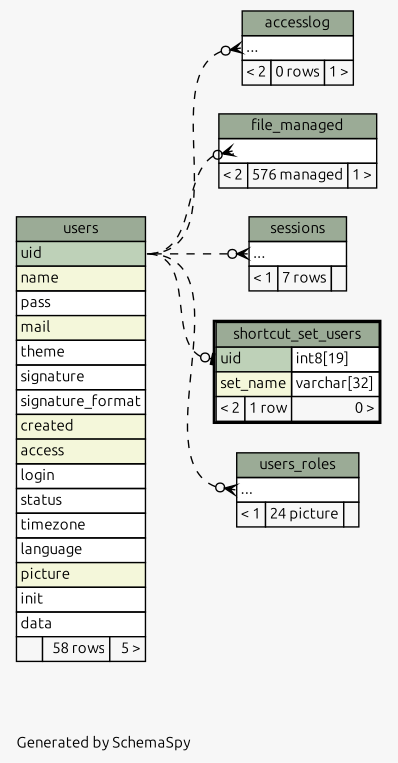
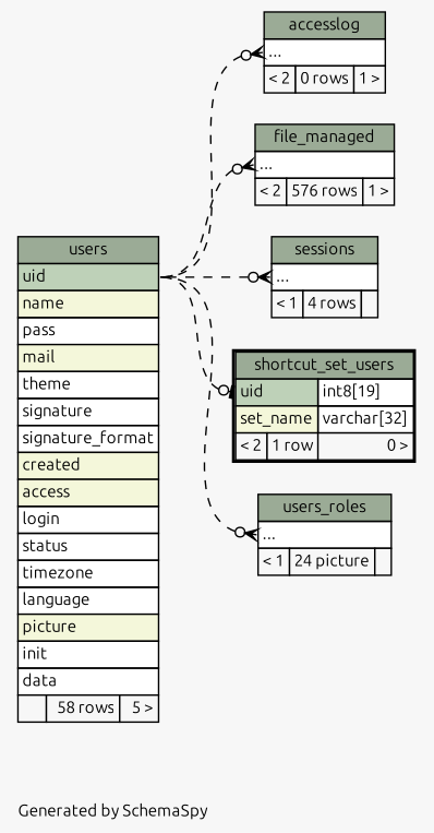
  digraph {
    bgcolor="#f7f7f7"
    fontname=Ubuntu
    fontsize=11
    label="\nGenerated by SchemaSpy"
    labeljust=l
    nodesep=0.18
    rankdir=RL
    ranksep=0.46
    node [fontname=Ubuntu fontsize=11 shape=plaintext]
    edge [arrowhead=none arrowsize=0.8 arrowtail=crowodot dir=back fontname=Ubuntu headport="uid:e" style=dashed tailport="elipses:w"]
    n1 [label=<     <TABLE BORDER="0" CELLBORDER="1" CELLSPACING="0" BGCOLOR="#ffffff">       <TR><TD COLSPAN="3" BGCOLOR="#9bab96" ALIGN="CENTER">accesslog</TD></TR>       <TR><TD PORT="elipses" COLSPAN="3" ALIGN="LEFT">...</TD></TR>       <TR><TD ALIGN="LEFT" BGCOLOR="#f7f7f7">&lt; 2</TD><TD ALIGN="RIGHT" BGCOLOR="#f7f7f7">0 rows</TD><TD ALIGN="RIGHT" BGCOLOR="#f7f7f7">1 &gt;</TD></TR>     </TABLE>>]
    n2 [label=<     <TABLE BORDER="0" CELLBORDER="1" CELLSPACING="0" BGCOLOR="#ffffff">       <TR><TD COLSPAN="3" BGCOLOR="#9bab96" ALIGN="CENTER">users</TD></TR>       <TR><TD PORT="uid" COLSPAN="3" BGCOLOR="#bed1b8" ALIGN="LEFT">uid</TD></TR>       <TR><TD PORT="name" COLSPAN="3" BGCOLOR="#f4f7da" ALIGN="LEFT">name</TD></TR>       <TR><TD PORT="pass" COLSPAN="3" ALIGN="LEFT">pass</TD></TR>       <TR><TD PORT="mail" COLSPAN="3" BGCOLOR="#f4f7da" ALIGN="LEFT">mail</TD></TR>       <TR><TD PORT="theme" COLSPAN="3" ALIGN="LEFT">theme</TD></TR>       <TR><TD PORT="signature" COLSPAN="3" ALIGN="LEFT">signature</TD></TR>       <TR><TD PORT="signature_format" COLSPAN="3" ALIGN="LEFT">signature_format</TD></TR>       <TR><TD PORT="created" COLSPAN="3" BGCOLOR="#f4f7da" ALIGN="LEFT">created</TD></TR>       <TR><TD PORT="access" COLSPAN="3" BGCOLOR="#f4f7da" ALIGN="LEFT">access</TD></TR>       <TR><TD PORT="login" COLSPAN="3" ALIGN="LEFT">login</TD></TR>       <TR><TD PORT="status" COLSPAN="3" ALIGN="LEFT">status</TD></TR>       <TR><TD PORT="timezone" COLSPAN="3" ALIGN="LEFT">timezone</TD></TR>       <TR><TD PORT="language" COLSPAN="3" ALIGN="LEFT">language</TD></TR>       <TR><TD PORT="picture" COLSPAN="3" BGCOLOR="#f4f7da" ALIGN="LEFT">picture</TD></TR>       <TR><TD PORT="init" COLSPAN="3" ALIGN="LEFT">init</TD></TR>       <TR><TD PORT="data" COLSPAN="3" ALIGN="LEFT">data</TD></TR>       <TR><TD ALIGN="LEFT" BGCOLOR="#f7f7f7">  </TD><TD ALIGN="RIGHT" BGCOLOR="#f7f7f7">58 rows</TD><TD ALIGN="RIGHT" BGCOLOR="#f7f7f7">5 &gt;</TD></TR>     </TABLE>>]
-   n3 [label=<     <TABLE BORDER="0" CELLBORDER="1" CELLSPACING="0" BGCOLOR="#ffffff">       <TR><TD COLSPAN="3" BGCOLOR="#9bab96" ALIGN="CENTER">file_managed</TD></TR>       <TR><TD PORT="elipses" COLSPAN="3" ALIGN="LEFT">...</TD></TR>       <TR><TD ALIGN="LEFT" BGCOLOR="#f7f7f7">&lt; 2</TD><TD ALIGN="RIGHT" BGCOLOR="#f7f7f7">576 managed</TD><TD ALIGN="RIGHT" BGCOLOR="#f7f7f7">1 &gt;</TD></TR>     </TABLE>>]
-   n4 [label=<     <TABLE BORDER="0" CELLBORDER="1" CELLSPACING="0" BGCOLOR="#ffffff">       <TR><TD COLSPAN="3" BGCOLOR="#9bab96" ALIGN="CENTER">sessions</TD></TR>       <TR><TD PORT="elipses" COLSPAN="3" ALIGN="LEFT">...</TD></TR>       <TR><TD ALIGN="LEFT" BGCOLOR="#f7f7f7">&lt; 1</TD><TD ALIGN="RIGHT" BGCOLOR="#f7f7f7">7 rows</TD><TD ALIGN="RIGHT" BGCOLOR="#f7f7f7">  </TD></TR>     </TABLE>>]
+   n3 [label=<     <TABLE BORDER="0" CELLBORDER="1" CELLSPACING="0" BGCOLOR="#ffffff">       <TR><TD COLSPAN="3" BGCOLOR="#9bab96" ALIGN="CENTER">file_managed</TD></TR>       <TR><TD PORT="elipses" COLSPAN="3" ALIGN="LEFT">...</TD></TR>       <TR><TD ALIGN="LEFT" BGCOLOR="#f7f7f7">&lt; 2</TD><TD ALIGN="RIGHT" BGCOLOR="#f7f7f7">576 rows</TD><TD ALIGN="RIGHT" BGCOLOR="#f7f7f7">1 &gt;</TD></TR>     </TABLE>>]
+   n4 [label=<     <TABLE BORDER="0" CELLBORDER="1" CELLSPACING="0" BGCOLOR="#ffffff">       <TR><TD COLSPAN="3" BGCOLOR="#9bab96" ALIGN="CENTER">sessions</TD></TR>       <TR><TD PORT="elipses" COLSPAN="3" ALIGN="LEFT">...</TD></TR>       <TR><TD ALIGN="LEFT" BGCOLOR="#f7f7f7">&lt; 1</TD><TD ALIGN="RIGHT" BGCOLOR="#f7f7f7">4 rows</TD><TD ALIGN="RIGHT" BGCOLOR="#f7f7f7">  </TD></TR>     </TABLE>>]
    n5 [label=<     <TABLE BORDER="2" CELLBORDER="1" CELLSPACING="0" BGCOLOR="#ffffff">       <TR><TD COLSPAN="3" BGCOLOR="#9bab96" ALIGN="CENTER">shortcut_set_users</TD></TR>       <TR><TD PORT="uid" COLSPAN="2" BGCOLOR="#bed1b8" ALIGN="LEFT">uid</TD><TD PORT="uid.type" ALIGN="LEFT">int8[19]</TD></TR>       <TR><TD PORT="set_name" COLSPAN="2" BGCOLOR="#f4f7da" ALIGN="LEFT">set_name</TD><TD PORT="set_name.type" ALIGN="LEFT">varchar[32]</TD></TR>       <TR><TD ALIGN="LEFT" BGCOLOR="#f7f7f7">&lt; 2</TD><TD ALIGN="RIGHT" BGCOLOR="#f7f7f7">1 row</TD><TD ALIGN="RIGHT" BGCOLOR="#f7f7f7">0 &gt;</TD></TR>     </TABLE>>]
    n6 [label=<     <TABLE BORDER="0" CELLBORDER="1" CELLSPACING="0" BGCOLOR="#ffffff">       <TR><TD COLSPAN="3" BGCOLOR="#9bab96" ALIGN="CENTER">users_roles</TD></TR>       <TR><TD PORT="elipses" COLSPAN="3" ALIGN="LEFT">...</TD></TR>       <TR><TD ALIGN="LEFT" BGCOLOR="#f7f7f7">&lt; 1</TD><TD ALIGN="RIGHT" BGCOLOR="#f7f7f7">24 picture</TD><TD ALIGN="RIGHT" BGCOLOR="#f7f7f7">  </TD></TR>     </TABLE>>]
    n1 -> n2
    n3 -> n2
    n4 -> n2
    n5 -> n2 [arrowtail=teeodot tailport="uid:w"]
    n6 -> n2
  }
